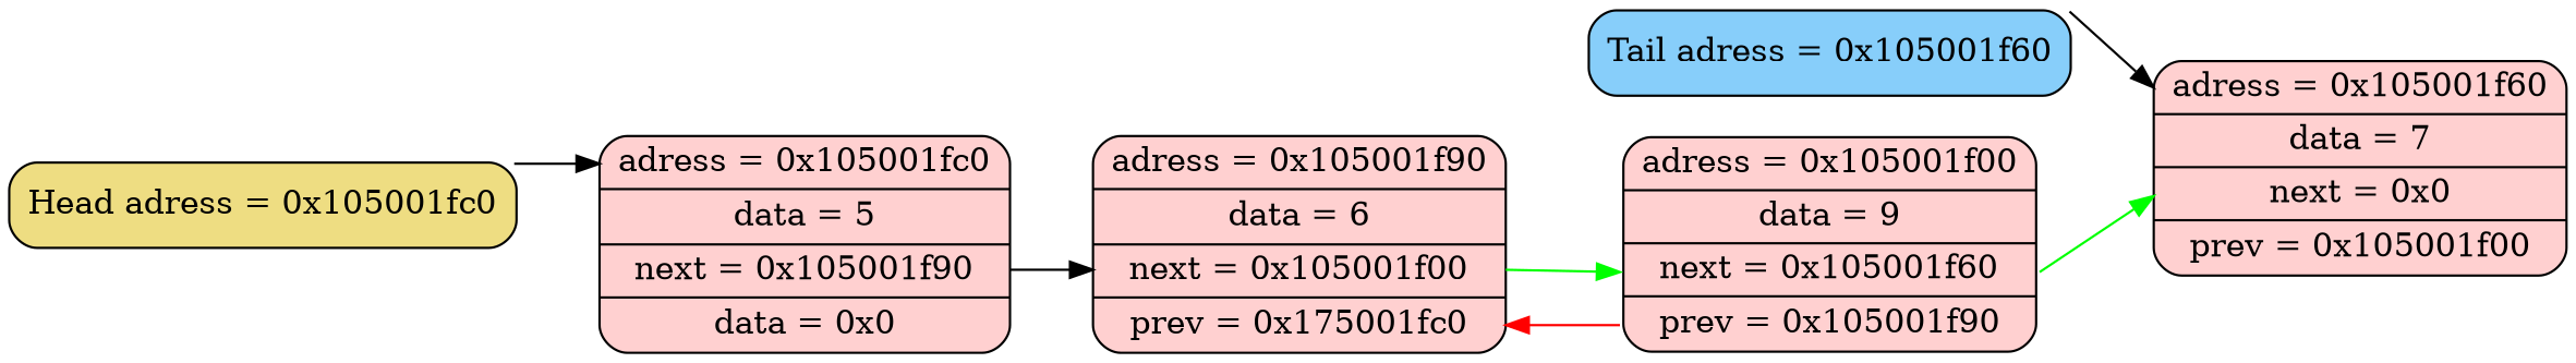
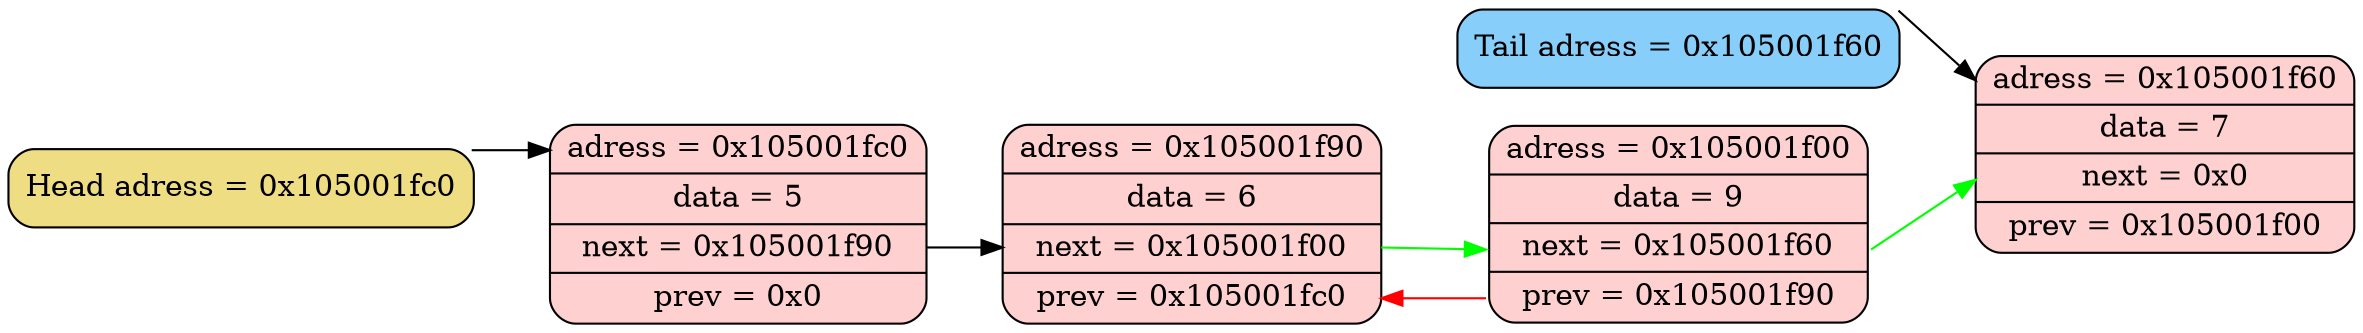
  digraph {
    rankdir=LR
    splines=polyline
    node [fillcolor="#FFD0D0" fontsize=14 shape=Mrecord style=filled]
    edge [color=black fontcolor=blue fontsize=12 headport=next_idx tailport=next_idx]
-   n1 [label=" <index> adress = 0x105001fc0 | data = 5 | <next_idx> next = 0x105001f90 | <prev_idx> data = 0x0"]
-   n2 [label=" <index> adress = 0x105001f90 | data = 6 | <next_idx> next = 0x105001f00 | <prev_idx> prev = 0x175001fc0"]
+   n1 [label=" <index> adress = 0x105001fc0 | data = 5 | <next_idx> next = 0x105001f90 | <prev_idx> prev = 0x0"]
+   n2 [label=" <index> adress = 0x105001f90 | data = 6 | <next_idx> next = 0x105001f00 | <prev_idx> prev = 0x105001fc0"]
    n3 [label=" <index> adress = 0x105001f00 | data = 9 | <next_idx> next = 0x105001f60 | <prev_idx> prev = 0x105001f90"]
    n4 [label=" <index> adress = 0x105001f60 | data = 7 | <next_idx> next = 0x0 | <prev_idx> prev = 0x105001f00"]
    n5 [fillcolor=lightgoldenrod label=" Head adress = 0x105001fc0 "]
    n6 [fillcolor=lightskyblue label=" Tail adress = 0x105001f60 "]
    n1 -> n2
    n2 -> n3 [color=green]
    n3 -> n2 [color=red headport=prev_idx tailport=prev_idx]
    n3 -> n4 [color=green]
    n5 -> n1 [headport=index]
    n6 -> n4 [headport=index]
  }
